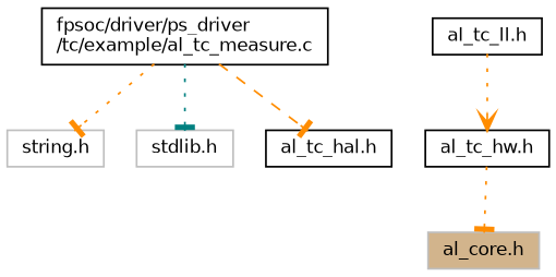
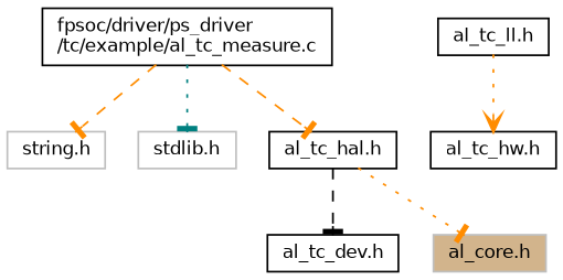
  digraph {
    node [color=black fillcolor=white fontname=Helvetica fontsize=10 shape=record style=filled]
    edge [arrowhead=tee color=darkorange fontname=Helvetica fontsize=10 labelfontname=Helvetica labelfontsize=10 style=dotted]
    n1 [fontcolor=black height=0.2 label="fpsoc/driver/ps_driver\l/tc/example/al_tc_measure.c" width=0.4]
    n2 [color=grey75 height=0.2 label="string.h" width=0.4]
    n3 [color=grey75 height=0.2 label="stdlib.h" width=0.4]
    n4 [height=0.2 label="al_tc_hal.h" width=0.4]
+   n5 [height=0.2 label="al_tc_dev.h" width=0.4]
    n6 [height=0.2 label="al_tc_ll.h" width=0.4]
    n7 [height=0.2 label="al_tc_hw.h" width=0.4]
    n8 [color=grey75 fillcolor=tan height=0.2 label="al_core.h" width=0.4]
-   n1 -> n2
+   n1 -> n2 [style=dashed]
    n1 -> n3 [color=teal]
    n1 -> n4 [style=dashed]
+   n4 -> n5 [color=black style=dashed]
    n6 -> n7 [arrowhead=vee]
-   n7 -> n8
+   n4 -> n8
  }
